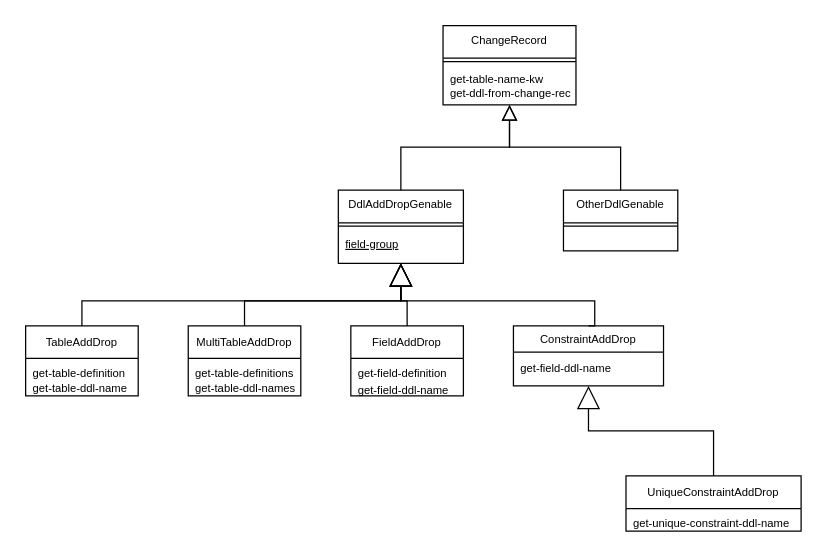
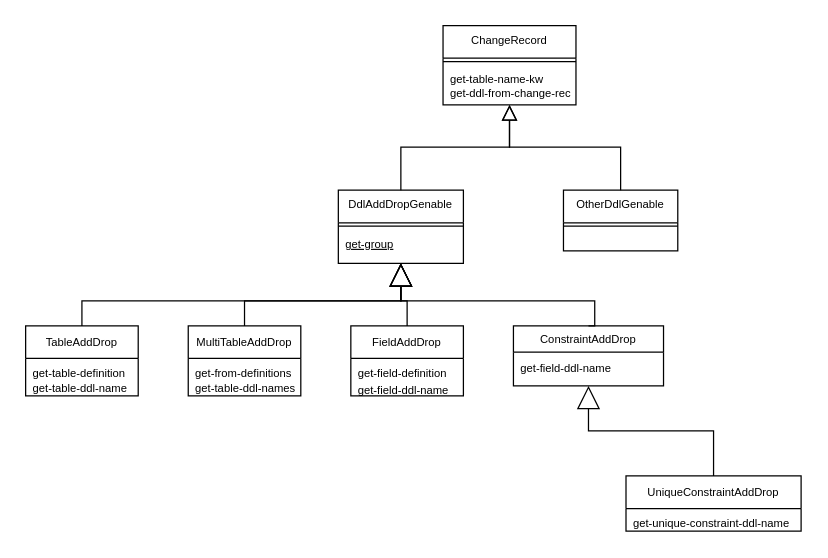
  <mxCell id="0" />
  <mxCell id="1" parent="0" />
  <mxCell id="2" value="ChangeRecord" style="swimlane;fontStyle=0;align=center;verticalAlign=top;childLayout=stackLayout;horizontal=1;startSize=26;horizontalStack=0;resizeParent=1;resizeLast=0;collapsible=1;marginBottom=0;rounded=0;shadow=0;strokeWidth=1;fontSize=9;" parent="1" vertex="1"><mxGeometry x="353.72" y="20" width="106.28" height="63.385" as="geometry"><mxRectangle x="230" y="140" width="160" height="26" as="alternateBounds" /></mxGeometry></mxCell>
  <mxCell id="3" value="" style="line;html=1;strokeWidth=1;align=left;verticalAlign=middle;spacingTop=-1;spacingLeft=3;spacingRight=3;rotatable=0;labelPosition=right;points=[];portConstraint=eastwest;fontSize=9;" parent="2" vertex="1"><mxGeometry y="26" width="106.28" height="5.538" as="geometry" /></mxCell>
  <mxCell id="4" value="get-table-name-kw&#10;get-ddl-from-change-rec" style="text;align=left;verticalAlign=top;spacingLeft=4;spacingRight=4;overflow=hidden;rotatable=0;points=[[0,0.5],[1,0.5]];portConstraint=eastwest;fontSize=9;" parent="2" vertex="1"><mxGeometry y="31.538" width="106.28" height="31.846" as="geometry" /></mxCell>
  <mxCell id="5" value="DdlAddDropGenable" style="swimlane;fontStyle=0;align=center;verticalAlign=top;childLayout=stackLayout;horizontal=1;startSize=26;horizontalStack=0;resizeParent=1;resizeLast=0;collapsible=1;marginBottom=0;rounded=0;shadow=0;strokeWidth=1;fontSize=9;" parent="1" vertex="1"><mxGeometry x="270" y="151.54" width="100" height="58.46" as="geometry"><mxRectangle x="130" y="380" width="160" height="26" as="alternateBounds" /></mxGeometry></mxCell>
  <mxCell id="6" value="" style="line;html=1;strokeWidth=1;align=left;verticalAlign=middle;spacingTop=-1;spacingLeft=3;spacingRight=3;rotatable=0;labelPosition=right;points=[];portConstraint=eastwest;fontSize=9;" parent="5" vertex="1"><mxGeometry y="26" width="100" height="5.538" as="geometry" /></mxCell>
- <mxCell id="7" value="field-group" style="text;align=left;verticalAlign=top;spacingLeft=4;spacingRight=4;overflow=hidden;rotatable=0;points=[[0,0.5],[1,0.5]];portConstraint=eastwest;fontStyle=4;fontSize=9;" parent="5" vertex="1"><mxGeometry y="31.538" width="100" height="18.46" as="geometry" /></mxCell>
+ <mxCell id="7" value="get-group" style="text;align=left;verticalAlign=top;spacingLeft=4;spacingRight=4;overflow=hidden;rotatable=0;points=[[0,0.5],[1,0.5]];portConstraint=eastwest;fontStyle=4;fontSize=9;" parent="5" vertex="1"><mxGeometry y="31.538" width="100" height="18.46" as="geometry" /></mxCell>
  <mxCell id="8" value="" style="endArrow=block;endSize=10;endFill=0;shadow=0;strokeWidth=1;rounded=0;edgeStyle=elbowEdgeStyle;elbow=vertical;fontSize=9;" parent="1" source="5" target="2" edge="1"><mxGeometry width="160" relative="1" as="geometry"><mxPoint x="256.512" y="139.769" as="sourcePoint" /><mxPoint x="256.512" y="139.769" as="targetPoint" /></mxGeometry></mxCell>
  <mxCell id="9" value="OtherDdlGenable" style="swimlane;fontStyle=0;align=center;verticalAlign=top;childLayout=stackLayout;horizontal=1;startSize=26;horizontalStack=0;resizeParent=1;resizeLast=0;collapsible=1;marginBottom=0;rounded=0;shadow=0;strokeWidth=1;fontSize=9;" parent="1" vertex="1"><mxGeometry x="450" y="151.54" width="91.4" height="48.46" as="geometry"><mxRectangle x="340" y="380" width="170" height="26" as="alternateBounds" /></mxGeometry></mxCell>
  <mxCell id="10" value="" style="line;html=1;strokeWidth=1;align=left;verticalAlign=middle;spacingTop=-1;spacingLeft=3;spacingRight=3;rotatable=0;labelPosition=right;points=[];portConstraint=eastwest;fontSize=9;" parent="9" vertex="1"><mxGeometry y="26" width="91.4" height="5.538" as="geometry" /></mxCell>
  <mxCell id="11" value="" style="endArrow=block;endSize=10;endFill=0;shadow=0;strokeWidth=1;rounded=0;edgeStyle=elbowEdgeStyle;elbow=vertical;fontSize=9;" parent="1" source="9" target="2" edge="1"><mxGeometry width="160" relative="1" as="geometry"><mxPoint x="265.349" y="257.462" as="sourcePoint" /><mxPoint x="353.721" y="186.846" as="targetPoint" /></mxGeometry></mxCell>
  <mxCell id="12" value="TableAddDrop" style="swimlane;fontStyle=0;childLayout=stackLayout;horizontal=1;startSize=26;fillColor=none;horizontalStack=0;resizeParent=1;resizeParentMax=0;resizeLast=0;collapsible=1;marginBottom=0;fontSize=9;" vertex="1" parent="1"><mxGeometry x="20" y="260" width="90" height="56" as="geometry" /></mxCell>
  <mxCell id="13" value="get-table-definition" style="text;strokeColor=none;fillColor=none;align=left;verticalAlign=top;spacingLeft=4;spacingRight=4;overflow=hidden;rotatable=0;points=[[0,0.5],[1,0.5]];portConstraint=eastwest;fontSize=9;" vertex="1" parent="12"><mxGeometry y="26" width="90" height="12" as="geometry" /></mxCell>
  <mxCell id="14" value="get-table-ddl-name" style="text;strokeColor=none;fillColor=none;align=left;verticalAlign=top;spacingLeft=4;spacingRight=4;overflow=hidden;rotatable=0;points=[[0,0.5],[1,0.5]];portConstraint=eastwest;fontSize=9;" vertex="1" parent="12"><mxGeometry y="38" width="90" height="18" as="geometry" /></mxCell>
  <mxCell id="15" value="FieldAddDrop" style="swimlane;fontStyle=0;childLayout=stackLayout;horizontal=1;startSize=26;fillColor=none;horizontalStack=0;resizeParent=1;resizeParentMax=0;resizeLast=0;collapsible=1;marginBottom=0;fontSize=9;" vertex="1" parent="1"><mxGeometry x="280" y="260" width="90" height="56" as="geometry" /></mxCell>
  <mxCell id="16" value="get-field-definition" style="text;strokeColor=none;fillColor=none;align=left;verticalAlign=top;spacingLeft=4;spacingRight=4;overflow=hidden;rotatable=0;points=[[0,0.5],[1,0.5]];portConstraint=eastwest;fontSize=9;" vertex="1" parent="15"><mxGeometry y="26" width="90" height="14" as="geometry" /></mxCell>
  <mxCell id="17" value="get-field-ddl-name" style="text;strokeColor=none;fillColor=none;align=left;verticalAlign=top;spacingLeft=4;spacingRight=4;overflow=hidden;rotatable=0;points=[[0,0.5],[1,0.5]];portConstraint=eastwest;fontSize=9;" vertex="1" parent="15"><mxGeometry y="40" width="90" height="16" as="geometry" /></mxCell>
  <mxCell id="18" value="MultiTableAddDrop" style="swimlane;fontStyle=0;childLayout=stackLayout;horizontal=1;startSize=26;fillColor=none;horizontalStack=0;resizeParent=1;resizeParentMax=0;resizeLast=0;collapsible=1;marginBottom=0;fontSize=9;" vertex="1" parent="1"><mxGeometry x="150" y="260" width="90" height="56" as="geometry"><mxRectangle x="350" y="430" width="90" height="26" as="alternateBounds" /></mxGeometry></mxCell>
- <mxCell id="19" value="get-table-definitions" style="text;strokeColor=none;fillColor=none;align=left;verticalAlign=top;spacingLeft=4;spacingRight=4;overflow=hidden;rotatable=0;points=[[0,0.5],[1,0.5]];portConstraint=eastwest;fontSize=9;" vertex="1" parent="18"><mxGeometry y="26" width="90" height="12" as="geometry" /></mxCell>
+ <mxCell id="19" value="get-from-definitions" style="text;strokeColor=none;fillColor=none;align=left;verticalAlign=top;spacingLeft=4;spacingRight=4;overflow=hidden;rotatable=0;points=[[0,0.5],[1,0.5]];portConstraint=eastwest;fontSize=9;" vertex="1" parent="18"><mxGeometry y="26" width="90" height="12" as="geometry" /></mxCell>
  <mxCell id="20" value="get-table-ddl-names" style="text;strokeColor=none;fillColor=none;align=left;verticalAlign=top;spacingLeft=4;spacingRight=4;overflow=hidden;rotatable=0;points=[[0,0.5],[1,0.5]];portConstraint=eastwest;fontSize=9;" vertex="1" parent="18"><mxGeometry y="38" width="90" height="18" as="geometry" /></mxCell>
  <mxCell id="21" value="UniqueConstraintAddDrop" style="swimlane;fontStyle=0;childLayout=stackLayout;horizontal=1;startSize=26;fillColor=none;horizontalStack=0;resizeParent=1;resizeParentMax=0;resizeLast=0;collapsible=1;marginBottom=0;fontSize=9;" vertex="1" parent="1"><mxGeometry x="500" y="380" width="140" height="44" as="geometry" /></mxCell>
  <mxCell id="22" value="get-unique-constraint-ddl-name" style="text;strokeColor=none;fillColor=none;align=left;verticalAlign=top;spacingLeft=4;spacingRight=4;overflow=hidden;rotatable=0;points=[[0,0.5],[1,0.5]];portConstraint=eastwest;fontSize=9;" vertex="1" parent="21"><mxGeometry y="26" width="140" height="18" as="geometry" /></mxCell>
  <mxCell id="23" value="" style="endArrow=block;endSize=16;endFill=0;html=1;fontSize=9;exitX=0.5;exitY=0;exitDx=0;exitDy=0;edgeStyle=orthogonalEdgeStyle;rounded=0;entryX=0.5;entryY=1;entryDx=0;entryDy=0;" edge="1" parent="1" source="21" target="30"><mxGeometry width="160" relative="1" as="geometry"><mxPoint x="350" y="370" as="sourcePoint" /><mxPoint x="450" y="400" as="targetPoint" /></mxGeometry></mxCell>
  <mxCell id="24" value="" style="endArrow=block;endSize=16;endFill=0;html=1;fontSize=9;exitX=0.5;exitY=0;exitDx=0;exitDy=0;edgeStyle=orthogonalEdgeStyle;rounded=0;entryX=0.5;entryY=1;entryDx=0;entryDy=0;" edge="1" parent="1" source="18" target="5"><mxGeometry width="160" relative="1" as="geometry"><mxPoint x="344" y="390" as="sourcePoint" /><mxPoint x="370" y="220" as="targetPoint" /><Array as="points"><mxPoint x="195" y="240" /><mxPoint x="320" y="240" /></Array></mxGeometry></mxCell>
  <mxCell id="25" value="" style="endArrow=block;endSize=16;endFill=0;html=1;fontSize=9;exitX=0.5;exitY=0;exitDx=0;exitDy=0;entryX=0.5;entryY=1;entryDx=0;entryDy=0;edgeStyle=orthogonalEdgeStyle;rounded=0;" edge="1" parent="1" source="30" target="5"><mxGeometry width="160" relative="1" as="geometry"><mxPoint x="354" y="400" as="sourcePoint" /><mxPoint x="490.06" y="340" as="targetPoint" /><Array as="points"><mxPoint x="475" y="240" /><mxPoint x="320" y="240" /></Array></mxGeometry></mxCell>
  <mxCell id="26" value="" style="endArrow=block;endSize=16;endFill=0;html=1;fontSize=9;entryX=0.5;entryY=1;entryDx=0;entryDy=0;edgeStyle=orthogonalEdgeStyle;rounded=0;" edge="1" parent="1" source="15" target="5"><mxGeometry width="160" relative="1" as="geometry"><mxPoint x="364" y="410" as="sourcePoint" /><mxPoint x="500.06" y="350" as="targetPoint" /><Array as="points"><mxPoint x="325" y="240" /><mxPoint x="320" y="240" /></Array></mxGeometry></mxCell>
  <mxCell id="27" value="" style="endArrow=block;endSize=16;endFill=0;html=1;fontSize=9;exitX=0.5;exitY=0;exitDx=0;exitDy=0;edgeStyle=orthogonalEdgeStyle;rounded=0;entryX=0.5;entryY=1;entryDx=0;entryDy=0;" edge="1" parent="1" source="12" target="5"><mxGeometry width="160" relative="1" as="geometry"><mxPoint x="70" y="230" as="sourcePoint" /><mxPoint x="190" y="150" as="targetPoint" /><Array as="points"><mxPoint x="65" y="240" /><mxPoint x="320" y="240" /></Array></mxGeometry></mxCell>
  <mxCell id="28" value="" style="group" vertex="1" connectable="0" parent="1"><mxGeometry x="410" y="270" width="120" height="60" as="geometry" /></mxCell>
  <mxCell id="29" value="" style="group" vertex="1" connectable="0" parent="1"><mxGeometry x="410" y="260" width="120" height="48" as="geometry" /></mxCell>
  <mxCell id="30" value="ConstraintAddDrop" style="swimlane;fontStyle=0;childLayout=stackLayout;horizontal=1;startSize=21;fillColor=none;horizontalStack=0;resizeParent=1;resizeParentMax=0;resizeLast=0;collapsible=1;marginBottom=0;fontSize=9;" vertex="1" parent="29"><mxGeometry width="120" height="48" as="geometry" /></mxCell>
  <mxCell id="31" value="get-field-ddl-name" style="text;strokeColor=none;fillColor=none;align=left;verticalAlign=top;spacingLeft=4;spacingRight=4;overflow=hidden;rotatable=0;points=[[0,0.5],[1,0.5]];portConstraint=eastwest;fontSize=9;" vertex="1" parent="29"><mxGeometry y="22.6" width="120" height="17.4" as="geometry" /></mxCell>
